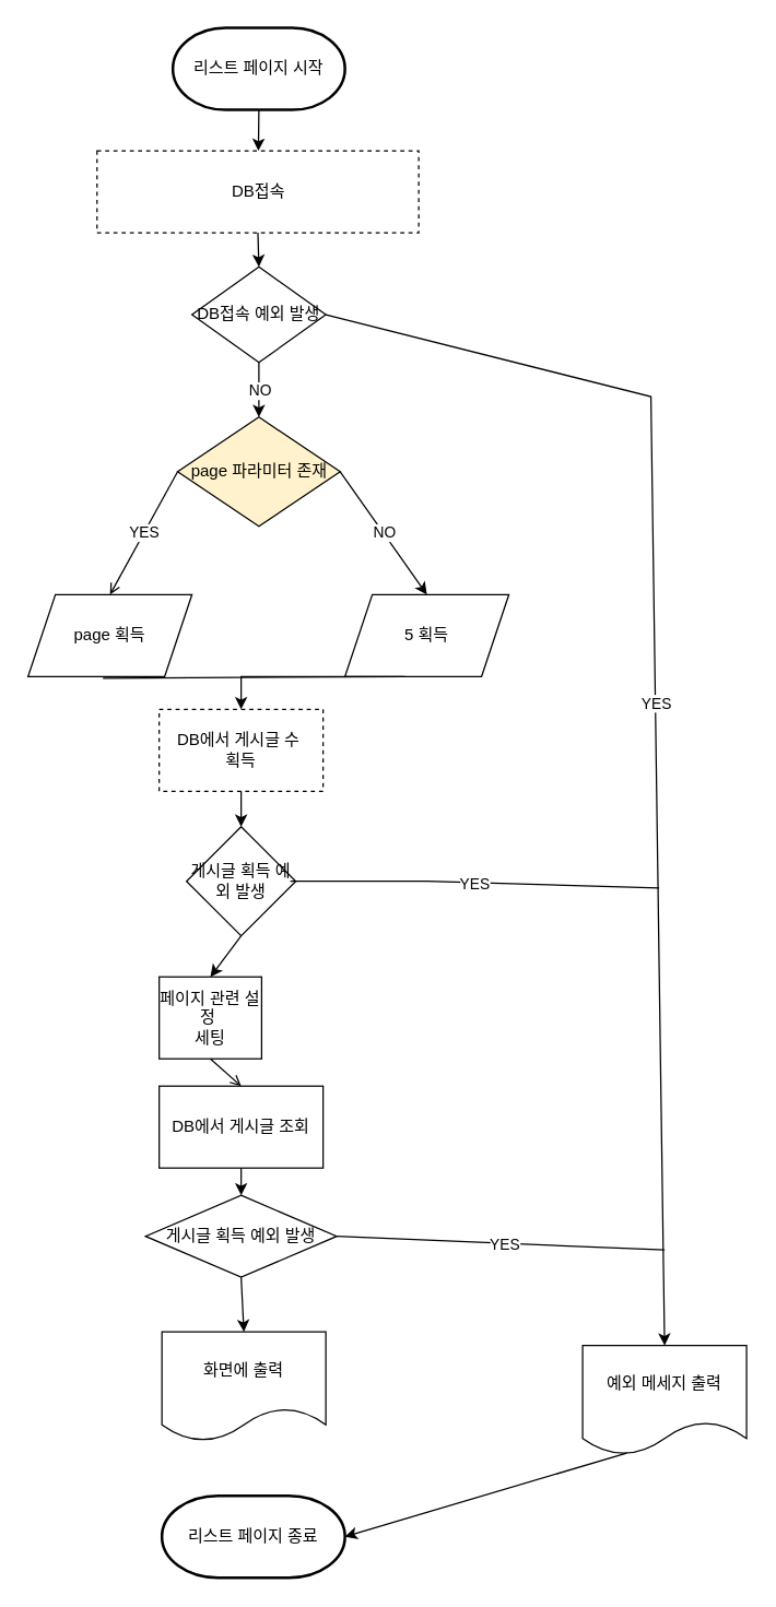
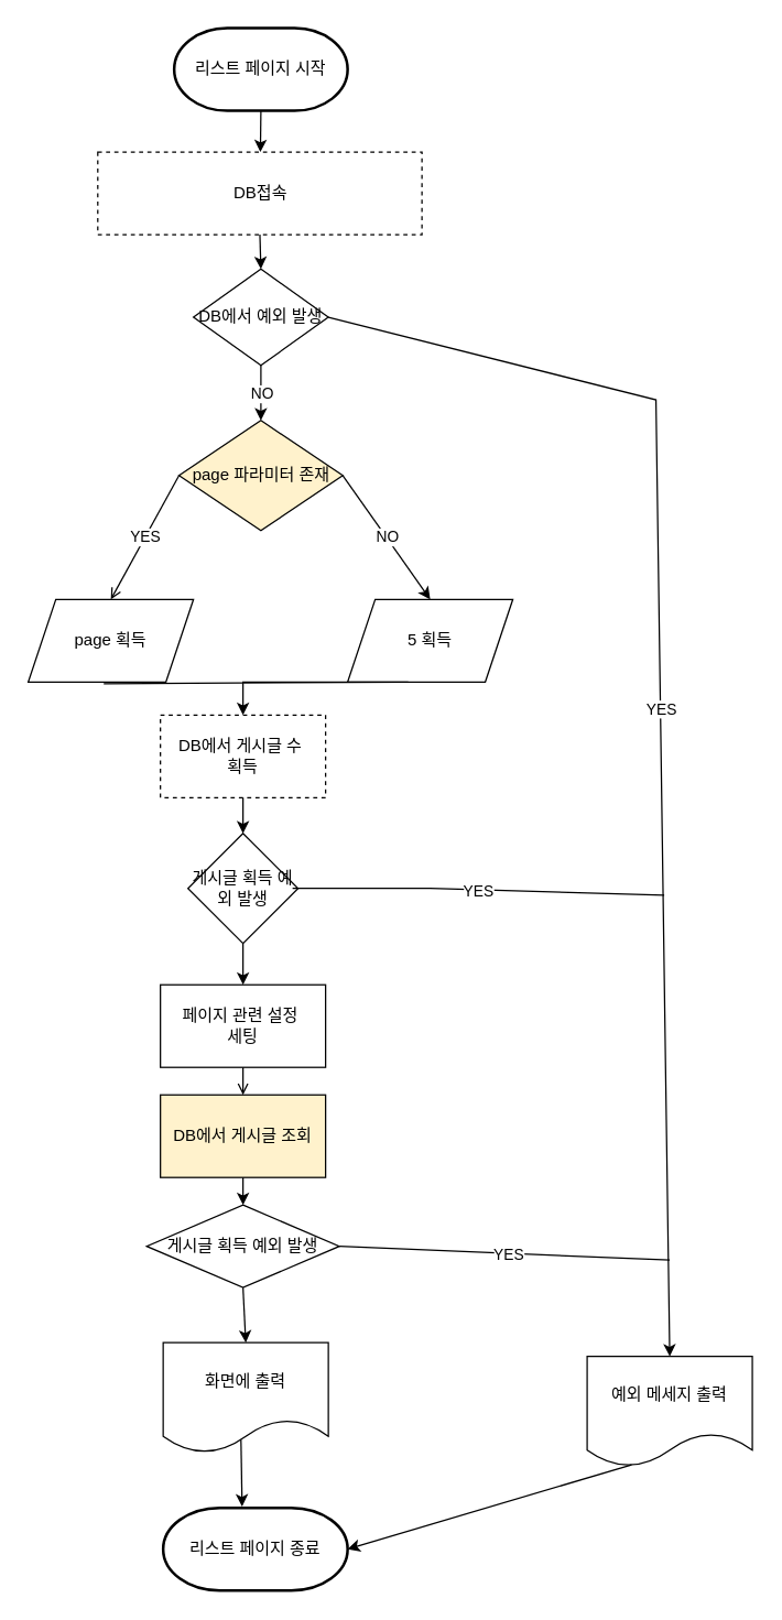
  <mxCell id="0" />
  <mxCell id="1" parent="0" />
  <mxCell id="2" value="리스트 페이지 시작" style="strokeWidth=2;html=1;shape=mxgraph.flowchart.terminator;whiteSpace=wrap;" vertex="1" parent="1"><mxGeometry x="126" y="20" width="126" height="60" as="geometry" /></mxCell>
  <mxCell id="3" value="DB접속" style="rounded=0;whiteSpace=wrap;html=1;dashed=1;" vertex="1" parent="1"><mxGeometry x="70.5" y="110" width="235.5" height="60" as="geometry" /></mxCell>
- <mxCell id="4" value="DB접속 예외 발생" style="rhombus;whiteSpace=wrap;html=1;" vertex="1" parent="1"><mxGeometry x="140" y="195" width="98" height="70" as="geometry" /></mxCell>
+ <mxCell id="4" value="DB에서 예외 발생" style="rhombus;whiteSpace=wrap;html=1;" vertex="1" parent="1"><mxGeometry x="140" y="195" width="98" height="70" as="geometry" /></mxCell>
  <mxCell id="5" value="" style="endArrow=classic;html=1;rounded=0;exitX=0.5;exitY=1;exitDx=0;exitDy=0;exitPerimeter=0;" edge="1" parent="1" source="2" target="3"><mxGeometry width="50" height="50" relative="1" as="geometry"><mxPoint x="266" y="530" as="sourcePoint" /><mxPoint x="366" y="460" as="targetPoint" /></mxGeometry></mxCell>
  <mxCell id="6" value="" style="endArrow=classic;html=1;rounded=0;entryX=0.5;entryY=0;entryDx=0;entryDy=0;exitX=0.5;exitY=1;exitDx=0;exitDy=0;" edge="1" parent="1" source="3" target="4"><mxGeometry width="50" height="50" relative="1" as="geometry"><mxPoint x="266" y="250" as="sourcePoint" /><mxPoint x="289" y="150" as="targetPoint" /><Array as="points" /></mxGeometry></mxCell>
  <mxCell id="7" value="예외 메세지 출력" style="shape=document;whiteSpace=wrap;html=1;boundedLbl=1;" vertex="1" parent="1"><mxGeometry x="426" y="985" width="120" height="80" as="geometry" /></mxCell>
  <mxCell id="8" value="리스트 페이지 종료" style="strokeWidth=2;html=1;shape=mxgraph.flowchart.terminator;whiteSpace=wrap;" vertex="1" parent="1"><mxGeometry x="118" y="1095" width="134" height="60" as="geometry" /></mxCell>
  <mxCell id="9" value="" style="endArrow=classic;html=1;rounded=0;entryX=1;entryY=0.5;entryDx=0;entryDy=0;entryPerimeter=0;exitX=0.269;exitY=0.984;exitDx=0;exitDy=0;exitPerimeter=0;" edge="1" parent="1" source="7" target="8"><mxGeometry width="50" height="50" relative="1" as="geometry"><mxPoint x="476" y="575" as="sourcePoint" /><mxPoint x="356" y="765" as="targetPoint" /><Array as="points" /></mxGeometry></mxCell>
  <mxCell id="10" value="page 획득" style="shape=parallelogram;perimeter=parallelogramPerimeter;whiteSpace=wrap;html=1;fixedSize=1;" vertex="1" parent="1"><mxGeometry x="20" y="435" width="120" height="60" as="geometry" /></mxCell>
  <mxCell id="11" value="page 파라미터 존재" style="rhombus;whiteSpace=wrap;html=1;fillColor=#fff2cc;" vertex="1" parent="1"><mxGeometry x="129.5" y="305" width="119" height="80" as="geometry" /></mxCell>
  <mxCell id="12" value="5 획득" style="shape=parallelogram;perimeter=parallelogramPerimeter;whiteSpace=wrap;html=1;fixedSize=1;" vertex="1" parent="1"><mxGeometry x="252" y="435" width="120" height="60" as="geometry" /></mxCell>
  <mxCell id="13" value="" style="endArrow=open;html=1;rounded=0;entryX=0.5;entryY=0;entryDx=0;entryDy=0;exitX=0;exitY=0.5;exitDx=0;exitDy=0;" edge="1" parent="1" source="11" target="10"><mxGeometry relative="1" as="geometry"><mxPoint x="326" y="425" as="sourcePoint" /><mxPoint x="426" y="425" as="targetPoint" /><Array as="points" /></mxGeometry></mxCell>
  <mxCell id="14" value="YES" style="edgeLabel;resizable=0;html=1;;align=center;verticalAlign=middle;" connectable="0" vertex="1" parent="13"><mxGeometry relative="1" as="geometry" /></mxCell>
  <mxCell id="15" value="" style="endArrow=classic;html=1;rounded=0;exitX=1;exitY=0.5;exitDx=0;exitDy=0;entryX=0.5;entryY=0;entryDx=0;entryDy=0;" edge="1" parent="1" source="11" target="12"><mxGeometry relative="1" as="geometry"><mxPoint x="426" y="435" as="sourcePoint" /><mxPoint x="366" y="475" as="targetPoint" /><Array as="points" /></mxGeometry></mxCell>
  <mxCell id="16" value="NO" style="edgeLabel;resizable=0;html=1;;align=center;verticalAlign=middle;" connectable="0" vertex="1" parent="15"><mxGeometry relative="1" as="geometry" /></mxCell>
  <mxCell id="17" value="" style="endArrow=classic;html=1;rounded=0;entryX=0.5;entryY=0;entryDx=0;entryDy=0;exitX=1;exitY=0.5;exitDx=0;exitDy=0;" edge="1" parent="1" source="4" target="7"><mxGeometry relative="1" as="geometry"><mxPoint x="486" y="435" as="sourcePoint" /><mxPoint x="426" y="519" as="targetPoint" /><Array as="points"><mxPoint x="476" y="290" /></Array></mxGeometry></mxCell>
  <mxCell id="18" value="YES" style="edgeLabel;resizable=0;html=1;;align=center;verticalAlign=middle;" connectable="0" vertex="1" parent="17"><mxGeometry relative="1" as="geometry" /></mxCell>
  <mxCell id="19" value="" style="endArrow=classic;html=1;rounded=0;entryX=0.5;entryY=0;entryDx=0;entryDy=0;exitX=0.5;exitY=1;exitDx=0;exitDy=0;" edge="1" parent="1" source="4" target="11"><mxGeometry relative="1" as="geometry"><mxPoint x="356.5" y="355" as="sourcePoint" /><mxPoint x="387.5" y="439" as="targetPoint" /><Array as="points" /></mxGeometry></mxCell>
  <mxCell id="20" value="NO" style="edgeLabel;resizable=0;html=1;;align=center;verticalAlign=middle;" connectable="0" vertex="1" parent="19"><mxGeometry relative="1" as="geometry" /></mxCell>
  <mxCell id="21" value="DB에서 게시글 수&amp;nbsp;&lt;div&gt;획득&lt;/div&gt;" style="rounded=0;whiteSpace=wrap;html=1;dashed=1;" vertex="1" parent="1"><mxGeometry x="116" y="519" width="120" height="60" as="geometry" /></mxCell>
- <mxCell id="22" value="페이지 관련 설정&amp;nbsp;&lt;div&gt;세팅&lt;/div&gt;" style="rounded=0;whiteSpace=wrap;html=1;" vertex="1" parent="1"><mxGeometry x="116" y="715" width="75" height="60" as="geometry" /></mxCell>
- <mxCell id="23" value="DB에서 게시글 조회" style="rounded=0;whiteSpace=wrap;html=1;" vertex="1" parent="1"><mxGeometry x="116" y="795" width="120" height="60" as="geometry" /></mxCell>
+ <mxCell id="22" value="페이지 관련 설정&amp;nbsp;&lt;div&gt;세팅&lt;/div&gt;" style="rounded=0;whiteSpace=wrap;html=1;" vertex="1" parent="1"><mxGeometry x="116" y="715" width="120" height="60" as="geometry" /></mxCell>
+ <mxCell id="23" value="DB에서 게시글 조회" style="rounded=0;whiteSpace=wrap;html=1;fillColor=#fff2cc;" vertex="1" parent="1"><mxGeometry x="116" y="795" width="120" height="60" as="geometry" /></mxCell>
  <mxCell id="24" value="화면에 출력" style="shape=document;whiteSpace=wrap;html=1;boundedLbl=1;" vertex="1" parent="1"><mxGeometry x="118" y="975" width="120" height="80" as="geometry" /></mxCell>
  <mxCell id="25" value="" style="endArrow=classic;html=1;rounded=0;entryX=0.5;entryY=0;entryDx=0;entryDy=0;exitX=0.5;exitY=1;exitDx=0;exitDy=0;" edge="1" parent="1" source="30" target="22"><mxGeometry width="50" height="50" relative="1" as="geometry"><mxPoint x="205" y="755" as="sourcePoint" /><mxPoint x="386" y="695" as="targetPoint" /></mxGeometry></mxCell>
  <mxCell id="26" value="" style="endArrow=open;html=1;rounded=0;exitX=0.5;exitY=1;exitDx=0;exitDy=0;entryX=0.5;entryY=0;entryDx=0;entryDy=0;" edge="1" parent="1" source="22" target="23"><mxGeometry width="50" height="50" relative="1" as="geometry"><mxPoint x="342" y="715" as="sourcePoint" /><mxPoint x="342" y="735" as="targetPoint" /></mxGeometry></mxCell>
  <mxCell id="27" value="" style="endArrow=classic;html=1;rounded=0;exitX=0.5;exitY=1;exitDx=0;exitDy=0;entryX=0.5;entryY=0;entryDx=0;entryDy=0;" edge="1" parent="1" source="23" target="36"><mxGeometry width="50" height="50" relative="1" as="geometry"><mxPoint x="334.5" y="755" as="sourcePoint" /><mxPoint x="334.5" y="775" as="targetPoint" /></mxGeometry></mxCell>
+ <mxCell id="28" value="" style="endArrow=classic;html=1;rounded=0;exitX=0.471;exitY=0.88;exitDx=0;exitDy=0;entryX=0.428;entryY=-0.015;entryDx=0;entryDy=0;exitPerimeter=0;entryPerimeter=0;" edge="1" parent="1" source="24" target="8"><mxGeometry width="50" height="50" relative="1" as="geometry"><mxPoint x="235.57" y="925" as="sourcePoint" /><mxPoint x="235.57" y="945" as="targetPoint" /></mxGeometry></mxCell>
  <mxCell id="29" value="" style="endArrow=classic;html=1;rounded=0;exitX=0.457;exitY=1.022;exitDx=0;exitDy=0;exitPerimeter=0;entryX=0.5;entryY=0;entryDx=0;entryDy=0;" edge="1" parent="1" source="10" target="21"><mxGeometry width="50" height="50" relative="1" as="geometry"><mxPoint x="336" y="645" as="sourcePoint" /><mxPoint x="386" y="595" as="targetPoint" /><Array as="points"><mxPoint x="296" y="495" /><mxPoint x="176" y="495" /></Array></mxGeometry></mxCell>
  <mxCell id="30" value="게시글 획득 예외 발생" style="rhombus;whiteSpace=wrap;html=1;" vertex="1" parent="1"><mxGeometry x="136" y="605" width="80" height="80" as="geometry" /></mxCell>
  <mxCell id="31" value="" style="endArrow=classic;html=1;rounded=0;entryX=0.5;entryY=0;entryDx=0;entryDy=0;exitX=0.5;exitY=1;exitDx=0;exitDy=0;" edge="1" parent="1" source="21" target="30"><mxGeometry width="50" height="50" relative="1" as="geometry"><mxPoint x="245" y="675" as="sourcePoint" /><mxPoint x="245" y="695" as="targetPoint" /></mxGeometry></mxCell>
  <mxCell id="32" value="" style="endArrow=none;html=1;rounded=0;endFill=0;exitX=1;exitY=0.5;exitDx=0;exitDy=0;" edge="1" parent="1"><mxGeometry relative="1" as="geometry"><mxPoint x="212" y="645" as="sourcePoint" /><mxPoint x="482" y="650" as="targetPoint" /><Array as="points"><mxPoint x="312" y="645" /></Array></mxGeometry></mxCell>
  <mxCell id="33" value="YES" style="edgeLabel;resizable=0;html=1;;align=center;verticalAlign=middle;" connectable="0" vertex="1" parent="32"><mxGeometry relative="1" as="geometry" /></mxCell>
  <mxCell id="34" value="" style="endArrow=none;html=1;rounded=0;exitX=1;exitY=0.5;exitDx=0;exitDy=0;" edge="1" parent="1" source="36"><mxGeometry width="50" height="50" relative="1" as="geometry"><mxPoint x="276" y="915" as="sourcePoint" /><mxPoint x="486" y="915" as="targetPoint" /></mxGeometry></mxCell>
  <mxCell id="35" value="YES" style="edgeLabel;html=1;align=center;verticalAlign=middle;resizable=0;points=[];" vertex="1" connectable="0" parent="34"><mxGeometry x="0.021" relative="1" as="geometry"><mxPoint as="offset" /></mxGeometry></mxCell>
  <mxCell id="36" value="게시글 획득 예외 발생" style="rhombus;whiteSpace=wrap;html=1;" vertex="1" parent="1"><mxGeometry x="106" y="875" width="140" height="60" as="geometry" /></mxCell>
  <mxCell id="37" value="" style="endArrow=classic;html=1;rounded=0;entryX=0.5;entryY=0;entryDx=0;entryDy=0;exitX=0.5;exitY=1;exitDx=0;exitDy=0;" edge="1" parent="1" source="36" target="24"><mxGeometry width="50" height="50" relative="1" as="geometry"><mxPoint x="206" y="715" as="sourcePoint" /><mxPoint x="256" y="665" as="targetPoint" /></mxGeometry></mxCell>
